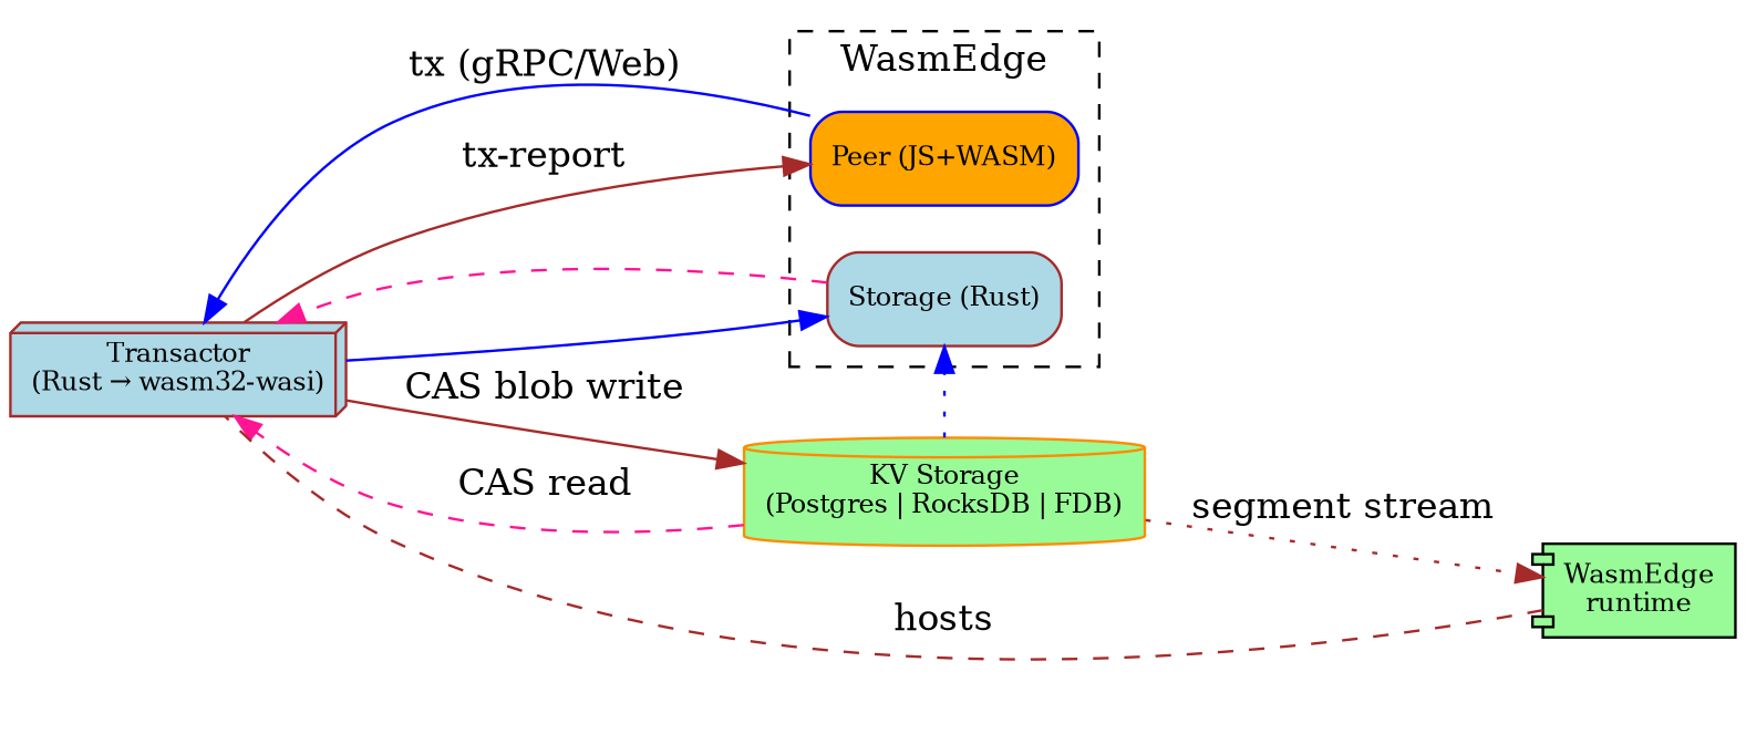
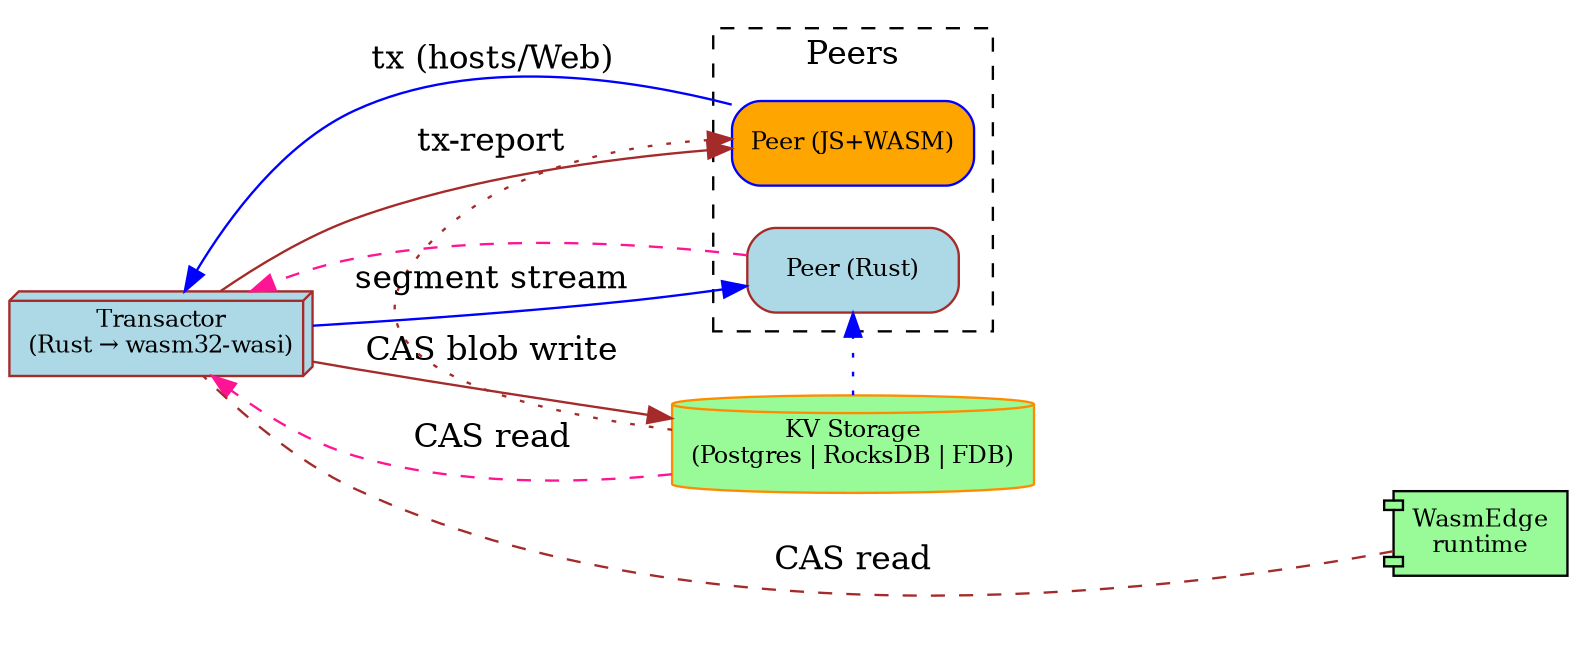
  digraph {
    rankdir=LR
    node [color=brown fillcolor=lightblue fontsize=10 shape=box style="rounded,filled"]
    edge [color=brown]
    n1 [color=blue fillcolor=orange label="Peer (JS+WASM)"]
-   n2 [label="Storage (Rust)"]
+   n2 [label="Peer (Rust)"]
    n3 [label="Transactor\n(Rust → wasm32-wasi)" shape=box3d]
    n4 [color=darkorange fillcolor=palegreen label="KV Storage\n(Postgres | RocksDB | FDB)" shape=cylinder]
    n5 [color=black fillcolor=palegreen label="WasmEdge\nruntime" shape=component]
    subgraph cluster_1 {
-     label=WasmEdge
+     label=Peers
      style=dashed
      n1
      n2
    }
-   n1 -> n3 [color=blue label="tx (gRPC/Web)"]
+   n1 -> n3 [color=blue label="tx (hosts/Web)"]
    n2 -> n3 [color=deeppink style=dashed]
    n3 -> n1 [label="tx-report"]
    n3 -> n2 [color=blue]
    n3 -> n4 [label="CAS blob write"]
-   n4 -> n5 [label="segment stream" style=dotted]
+   n4 -> n1 [label="segment stream" style=dotted]
    n4 -> n2 [color=blue style=dotted]
    n4 -> n3 [color=deeppink label="CAS read" style=dashed]
-   n5 -> n3 [arrowhead=none label=hosts style=dashed]
+   n5 -> n3 [arrowhead=none label="CAS read" style=dashed]
  }
